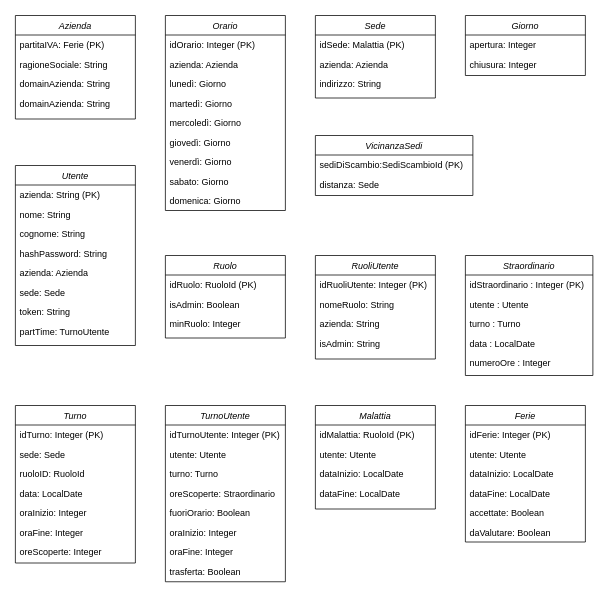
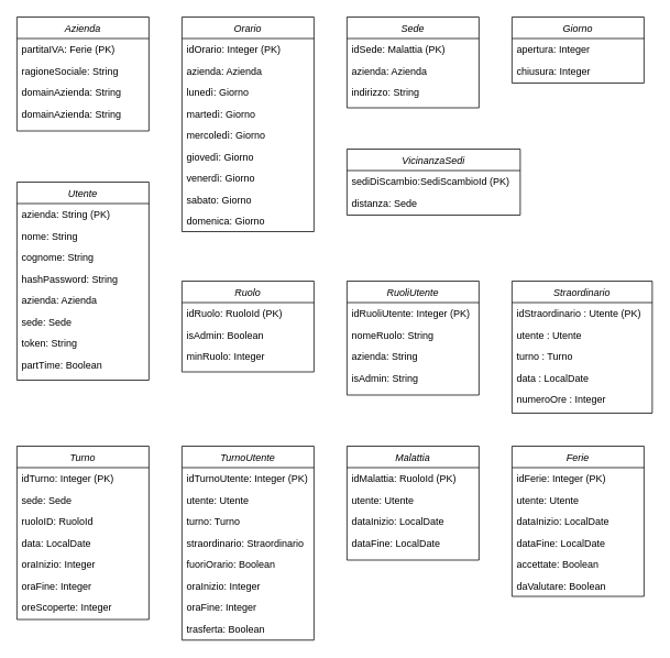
  <mxCell id="0" />
  <mxCell id="1" parent="0" />
  <mxCell id="2" value="Azienda" style="swimlane;fontStyle=2;align=center;verticalAlign=top;childLayout=stackLayout;horizontal=1;startSize=26;horizontalStack=0;resizeParent=1;resizeLast=0;collapsible=1;marginBottom=0;rounded=0;shadow=0;strokeWidth=1;" parent="1" vertex="1"><mxGeometry x="20" y="20" width="160" height="138" as="geometry"><mxRectangle x="230" y="140" width="160" height="26" as="alternateBounds" /></mxGeometry></mxCell>
  <mxCell id="3" value="partitaIVA: Ferie (PK)" style="text;align=left;verticalAlign=top;spacingLeft=4;spacingRight=4;overflow=hidden;rotatable=0;points=[[0,0.5],[1,0.5]];portConstraint=eastwest;" parent="2" vertex="1"><mxGeometry y="26" width="160" height="26" as="geometry" /></mxCell>
  <mxCell id="4" value="ragioneSociale: String" style="text;align=left;verticalAlign=top;spacingLeft=4;spacingRight=4;overflow=hidden;rotatable=0;points=[[0,0.5],[1,0.5]];portConstraint=eastwest;rounded=0;shadow=0;html=0;" parent="2" vertex="1"><mxGeometry y="52" width="160" height="26" as="geometry" /></mxCell>
  <mxCell id="5" value="domainAzienda: String" style="text;align=left;verticalAlign=top;spacingLeft=4;spacingRight=4;overflow=hidden;rotatable=0;points=[[0,0.5],[1,0.5]];portConstraint=eastwest;rounded=0;shadow=0;html=0;" parent="2" vertex="1"><mxGeometry y="78" width="160" height="26" as="geometry" /></mxCell>
  <mxCell id="6" value="domainAzienda: String" style="text;align=left;verticalAlign=top;spacingLeft=4;spacingRight=4;overflow=hidden;rotatable=0;points=[[0,0.5],[1,0.5]];portConstraint=eastwest;rounded=0;shadow=0;html=0;" vertex="1" parent="2"><mxGeometry y="104" width="160" height="26" as="geometry" /></mxCell>
  <mxCell id="7" value="Utente" style="swimlane;fontStyle=2;align=center;verticalAlign=top;childLayout=stackLayout;horizontal=1;startSize=26;horizontalStack=0;resizeParent=1;resizeLast=0;collapsible=1;marginBottom=0;rounded=0;shadow=0;strokeWidth=1;" parent="1" vertex="1"><mxGeometry x="20" y="220" width="160" height="240" as="geometry"><mxRectangle x="550" y="140" width="160" height="26" as="alternateBounds" /></mxGeometry></mxCell>
  <mxCell id="8" value="azienda: String (PK)" style="text;align=left;verticalAlign=top;spacingLeft=4;spacingRight=4;overflow=hidden;rotatable=0;points=[[0,0.5],[1,0.5]];portConstraint=eastwest;" parent="7" vertex="1"><mxGeometry y="26" width="160" height="26" as="geometry" /></mxCell>
  <mxCell id="9" value="nome: String" style="text;align=left;verticalAlign=top;spacingLeft=4;spacingRight=4;overflow=hidden;rotatable=0;points=[[0,0.5],[1,0.5]];portConstraint=eastwest;rounded=0;shadow=0;html=0;" parent="7" vertex="1"><mxGeometry y="52" width="160" height="26" as="geometry" /></mxCell>
  <mxCell id="10" value="cognome: String" style="text;align=left;verticalAlign=top;spacingLeft=4;spacingRight=4;overflow=hidden;rotatable=0;points=[[0,0.5],[1,0.5]];portConstraint=eastwest;rounded=0;shadow=0;html=0;" parent="7" vertex="1"><mxGeometry y="78" width="160" height="26" as="geometry" /></mxCell>
  <mxCell id="11" value="hashPassword: String" style="text;align=left;verticalAlign=top;spacingLeft=4;spacingRight=4;overflow=hidden;rotatable=0;points=[[0,0.5],[1,0.5]];portConstraint=eastwest;rounded=0;shadow=0;html=0;" parent="7" vertex="1"><mxGeometry y="104" width="160" height="26" as="geometry" /></mxCell>
  <mxCell id="12" value="azienda: Azienda" style="text;align=left;verticalAlign=top;spacingLeft=4;spacingRight=4;overflow=hidden;rotatable=0;points=[[0,0.5],[1,0.5]];portConstraint=eastwest;rounded=0;shadow=0;html=0;" parent="7" vertex="1"><mxGeometry y="130" width="160" height="26" as="geometry" /></mxCell>
  <mxCell id="13" value="sede: Sede" style="text;align=left;verticalAlign=top;spacingLeft=4;spacingRight=4;overflow=hidden;rotatable=0;points=[[0,0.5],[1,0.5]];portConstraint=eastwest;rounded=0;shadow=0;html=0;" vertex="1" parent="7"><mxGeometry y="156" width="160" height="26" as="geometry" /></mxCell>
  <mxCell id="14" value="token: String" style="text;align=left;verticalAlign=top;spacingLeft=4;spacingRight=4;overflow=hidden;rotatable=0;points=[[0,0.5],[1,0.5]];portConstraint=eastwest;rounded=0;shadow=0;html=0;" vertex="1" parent="7"><mxGeometry y="182" width="160" height="26" as="geometry" /></mxCell>
- <mxCell id="15" value="partTime: TurnoUtente" style="text;align=left;verticalAlign=top;spacingLeft=4;spacingRight=4;overflow=hidden;rotatable=0;points=[[0,0.5],[1,0.5]];portConstraint=eastwest;rounded=0;shadow=0;html=0;" vertex="1" parent="7"><mxGeometry y="208" width="160" height="26" as="geometry" /></mxCell>
+ <mxCell id="15" value="partTime: Boolean" style="text;align=left;verticalAlign=top;spacingLeft=4;spacingRight=4;overflow=hidden;rotatable=0;points=[[0,0.5],[1,0.5]];portConstraint=eastwest;rounded=0;shadow=0;html=0;" vertex="1" parent="7"><mxGeometry y="208" width="160" height="26" as="geometry" /></mxCell>
  <mxCell id="16" value="Sede" style="swimlane;fontStyle=2;align=center;verticalAlign=top;childLayout=stackLayout;horizontal=1;startSize=26;horizontalStack=0;resizeParent=1;resizeLast=0;collapsible=1;marginBottom=0;rounded=0;shadow=0;strokeWidth=1;" vertex="1" parent="1"><mxGeometry x="420" y="20" width="160" height="110" as="geometry"><mxRectangle x="230" y="140" width="160" height="26" as="alternateBounds" /></mxGeometry></mxCell>
  <mxCell id="17" value="idSede: Malattia (PK)" style="text;align=left;verticalAlign=top;spacingLeft=4;spacingRight=4;overflow=hidden;rotatable=0;points=[[0,0.5],[1,0.5]];portConstraint=eastwest;" vertex="1" parent="16"><mxGeometry y="26" width="160" height="26" as="geometry" /></mxCell>
  <mxCell id="18" value="azienda: Azienda" style="text;align=left;verticalAlign=top;spacingLeft=4;spacingRight=4;overflow=hidden;rotatable=0;points=[[0,0.5],[1,0.5]];portConstraint=eastwest;rounded=0;shadow=0;html=0;" vertex="1" parent="16"><mxGeometry y="52" width="160" height="26" as="geometry" /></mxCell>
  <mxCell id="19" value="indirizzo: String" style="text;align=left;verticalAlign=top;spacingLeft=4;spacingRight=4;overflow=hidden;rotatable=0;points=[[0,0.5],[1,0.5]];portConstraint=eastwest;rounded=0;shadow=0;html=0;" vertex="1" parent="16"><mxGeometry y="78" width="160" height="26" as="geometry" /></mxCell>
  <mxCell id="20" value="Orario" style="swimlane;fontStyle=2;align=center;verticalAlign=top;childLayout=stackLayout;horizontal=1;startSize=26;horizontalStack=0;resizeParent=1;resizeLast=0;collapsible=1;marginBottom=0;rounded=0;shadow=0;strokeWidth=1;" vertex="1" parent="1"><mxGeometry x="220" y="20" width="160" height="260" as="geometry"><mxRectangle x="550" y="140" width="160" height="26" as="alternateBounds" /></mxGeometry></mxCell>
  <mxCell id="21" value="idOrario: Integer (PK)" style="text;align=left;verticalAlign=top;spacingLeft=4;spacingRight=4;overflow=hidden;rotatable=0;points=[[0,0.5],[1,0.5]];portConstraint=eastwest;" vertex="1" parent="20"><mxGeometry y="26" width="160" height="26" as="geometry" /></mxCell>
  <mxCell id="22" value="azienda: Azienda" style="text;align=left;verticalAlign=top;spacingLeft=4;spacingRight=4;overflow=hidden;rotatable=0;points=[[0,0.5],[1,0.5]];portConstraint=eastwest;rounded=0;shadow=0;html=0;" vertex="1" parent="20"><mxGeometry y="52" width="160" height="26" as="geometry" /></mxCell>
  <mxCell id="23" value="lunedì: Giorno" style="text;align=left;verticalAlign=top;spacingLeft=4;spacingRight=4;overflow=hidden;rotatable=0;points=[[0,0.5],[1,0.5]];portConstraint=eastwest;rounded=0;shadow=0;html=0;" vertex="1" parent="20"><mxGeometry y="78" width="160" height="26" as="geometry" /></mxCell>
  <mxCell id="24" value="martedì: Giorno" style="text;align=left;verticalAlign=top;spacingLeft=4;spacingRight=4;overflow=hidden;rotatable=0;points=[[0,0.5],[1,0.5]];portConstraint=eastwest;rounded=0;shadow=0;html=0;" vertex="1" parent="20"><mxGeometry y="104" width="160" height="26" as="geometry" /></mxCell>
  <mxCell id="25" value="mercoledì: Giorno" style="text;align=left;verticalAlign=top;spacingLeft=4;spacingRight=4;overflow=hidden;rotatable=0;points=[[0,0.5],[1,0.5]];portConstraint=eastwest;rounded=0;shadow=0;html=0;" vertex="1" parent="20"><mxGeometry y="130" width="160" height="26" as="geometry" /></mxCell>
  <mxCell id="26" value="giovedì: Giorno" style="text;align=left;verticalAlign=top;spacingLeft=4;spacingRight=4;overflow=hidden;rotatable=0;points=[[0,0.5],[1,0.5]];portConstraint=eastwest;rounded=0;shadow=0;html=0;" vertex="1" parent="20"><mxGeometry y="156" width="160" height="26" as="geometry" /></mxCell>
  <mxCell id="27" value="venerdì: Giorno" style="text;align=left;verticalAlign=top;spacingLeft=4;spacingRight=4;overflow=hidden;rotatable=0;points=[[0,0.5],[1,0.5]];portConstraint=eastwest;rounded=0;shadow=0;html=0;" vertex="1" parent="20"><mxGeometry y="182" width="160" height="26" as="geometry" /></mxCell>
  <mxCell id="28" value="sabato: Giorno" style="text;align=left;verticalAlign=top;spacingLeft=4;spacingRight=4;overflow=hidden;rotatable=0;points=[[0,0.5],[1,0.5]];portConstraint=eastwest;rounded=0;shadow=0;html=0;" vertex="1" parent="20"><mxGeometry y="208" width="160" height="26" as="geometry" /></mxCell>
  <mxCell id="29" value="domenica: Giorno" style="text;align=left;verticalAlign=top;spacingLeft=4;spacingRight=4;overflow=hidden;rotatable=0;points=[[0,0.5],[1,0.5]];portConstraint=eastwest;rounded=0;shadow=0;html=0;" vertex="1" parent="20"><mxGeometry y="234" width="160" height="26" as="geometry" /></mxCell>
  <mxCell id="30" value="Giorno" style="swimlane;fontStyle=2;align=center;verticalAlign=top;childLayout=stackLayout;horizontal=1;startSize=26;horizontalStack=0;resizeParent=1;resizeLast=0;collapsible=1;marginBottom=0;rounded=0;shadow=0;strokeWidth=1;" vertex="1" parent="1"><mxGeometry x="620" y="20" width="160" height="80" as="geometry"><mxRectangle x="230" y="140" width="160" height="26" as="alternateBounds" /></mxGeometry></mxCell>
  <mxCell id="31" value="apertura: Integer" style="text;align=left;verticalAlign=top;spacingLeft=4;spacingRight=4;overflow=hidden;rotatable=0;points=[[0,0.5],[1,0.5]];portConstraint=eastwest;" vertex="1" parent="30"><mxGeometry y="26" width="160" height="26" as="geometry" /></mxCell>
  <mxCell id="32" value="chiusura: Integer" style="text;align=left;verticalAlign=top;spacingLeft=4;spacingRight=4;overflow=hidden;rotatable=0;points=[[0,0.5],[1,0.5]];portConstraint=eastwest;rounded=0;shadow=0;html=0;" vertex="1" parent="30"><mxGeometry y="52" width="160" height="26" as="geometry" /></mxCell>
  <mxCell id="33" value="Ruolo" style="swimlane;fontStyle=2;align=center;verticalAlign=top;childLayout=stackLayout;horizontal=1;startSize=26;horizontalStack=0;resizeParent=1;resizeLast=0;collapsible=1;marginBottom=0;rounded=0;shadow=0;strokeWidth=1;" vertex="1" parent="1"><mxGeometry x="220" y="340" width="160" height="110" as="geometry"><mxRectangle x="230" y="140" width="160" height="26" as="alternateBounds" /></mxGeometry></mxCell>
  <mxCell id="34" value="idRuolo: RuoloId (PK)" style="text;align=left;verticalAlign=top;spacingLeft=4;spacingRight=4;overflow=hidden;rotatable=0;points=[[0,0.5],[1,0.5]];portConstraint=eastwest;" vertex="1" parent="33"><mxGeometry y="26" width="160" height="26" as="geometry" /></mxCell>
  <mxCell id="35" value="isAdmin: Boolean" style="text;align=left;verticalAlign=top;spacingLeft=4;spacingRight=4;overflow=hidden;rotatable=0;points=[[0,0.5],[1,0.5]];portConstraint=eastwest;rounded=0;shadow=0;html=0;" vertex="1" parent="33"><mxGeometry y="52" width="160" height="26" as="geometry" /></mxCell>
  <mxCell id="36" value="minRuolo: Integer" style="text;align=left;verticalAlign=top;spacingLeft=4;spacingRight=4;overflow=hidden;rotatable=0;points=[[0,0.5],[1,0.5]];portConstraint=eastwest;rounded=0;shadow=0;html=0;" vertex="1" parent="33"><mxGeometry y="78" width="160" height="26" as="geometry" /></mxCell>
  <mxCell id="37" value="VicinanzaSedi" style="swimlane;fontStyle=2;align=center;verticalAlign=top;childLayout=stackLayout;horizontal=1;startSize=26;horizontalStack=0;resizeParent=1;resizeLast=0;collapsible=1;marginBottom=0;rounded=0;shadow=0;strokeWidth=1;" vertex="1" parent="1"><mxGeometry x="420" y="180" width="210" height="80" as="geometry"><mxRectangle x="230" y="140" width="160" height="26" as="alternateBounds" /></mxGeometry></mxCell>
  <mxCell id="38" value="sediDiScambio:SediScambioId (PK)" style="text;align=left;verticalAlign=top;spacingLeft=4;spacingRight=4;overflow=hidden;rotatable=0;points=[[0,0.5],[1,0.5]];portConstraint=eastwest;" vertex="1" parent="37"><mxGeometry y="26" width="210" height="26" as="geometry" /></mxCell>
  <mxCell id="39" value="distanza: Sede" style="text;align=left;verticalAlign=top;spacingLeft=4;spacingRight=4;overflow=hidden;rotatable=0;points=[[0,0.5],[1,0.5]];portConstraint=eastwest;rounded=0;shadow=0;html=0;" vertex="1" parent="37"><mxGeometry y="52" width="210" height="26" as="geometry" /></mxCell>
  <mxCell id="40" value="Turno" style="swimlane;fontStyle=2;align=center;verticalAlign=top;childLayout=stackLayout;horizontal=1;startSize=26;horizontalStack=0;resizeParent=1;resizeLast=0;collapsible=1;marginBottom=0;rounded=0;shadow=0;strokeWidth=1;" vertex="1" parent="1"><mxGeometry x="20" y="540" width="160" height="210" as="geometry"><mxRectangle x="550" y="140" width="160" height="26" as="alternateBounds" /></mxGeometry></mxCell>
  <mxCell id="41" value="idTurno: Integer (PK)" style="text;align=left;verticalAlign=top;spacingLeft=4;spacingRight=4;overflow=hidden;rotatable=0;points=[[0,0.5],[1,0.5]];portConstraint=eastwest;" vertex="1" parent="40"><mxGeometry y="26" width="160" height="26" as="geometry" /></mxCell>
  <mxCell id="42" value="sede: Sede" style="text;align=left;verticalAlign=top;spacingLeft=4;spacingRight=4;overflow=hidden;rotatable=0;points=[[0,0.5],[1,0.5]];portConstraint=eastwest;rounded=0;shadow=0;html=0;" vertex="1" parent="40"><mxGeometry y="52" width="160" height="26" as="geometry" /></mxCell>
  <mxCell id="43" value="ruoloID: RuoloId" style="text;align=left;verticalAlign=top;spacingLeft=4;spacingRight=4;overflow=hidden;rotatable=0;points=[[0,0.5],[1,0.5]];portConstraint=eastwest;rounded=0;shadow=0;html=0;" vertex="1" parent="40"><mxGeometry y="78" width="160" height="26" as="geometry" /></mxCell>
  <mxCell id="44" value="data: LocalDate" style="text;align=left;verticalAlign=top;spacingLeft=4;spacingRight=4;overflow=hidden;rotatable=0;points=[[0,0.5],[1,0.5]];portConstraint=eastwest;rounded=0;shadow=0;html=0;" vertex="1" parent="40"><mxGeometry y="104" width="160" height="26" as="geometry" /></mxCell>
  <mxCell id="45" value="oraInizio: Integer" style="text;align=left;verticalAlign=top;spacingLeft=4;spacingRight=4;overflow=hidden;rotatable=0;points=[[0,0.5],[1,0.5]];portConstraint=eastwest;rounded=0;shadow=0;html=0;" vertex="1" parent="40"><mxGeometry y="130" width="160" height="26" as="geometry" /></mxCell>
  <mxCell id="46" value="oraFine: Integer" style="text;align=left;verticalAlign=top;spacingLeft=4;spacingRight=4;overflow=hidden;rotatable=0;points=[[0,0.5],[1,0.5]];portConstraint=eastwest;rounded=0;shadow=0;html=0;" vertex="1" parent="40"><mxGeometry y="156" width="160" height="26" as="geometry" /></mxCell>
  <mxCell id="47" value="oreScoperte: Integer" style="text;align=left;verticalAlign=top;spacingLeft=4;spacingRight=4;overflow=hidden;rotatable=0;points=[[0,0.5],[1,0.5]];portConstraint=eastwest;rounded=0;shadow=0;html=0;" vertex="1" parent="40"><mxGeometry y="182" width="160" height="26" as="geometry" /></mxCell>
  <mxCell id="48" value="TurnoUtente" style="swimlane;fontStyle=2;align=center;verticalAlign=top;childLayout=stackLayout;horizontal=1;startSize=26;horizontalStack=0;resizeParent=1;resizeLast=0;collapsible=1;marginBottom=0;rounded=0;shadow=0;strokeWidth=1;" vertex="1" parent="1"><mxGeometry x="220" y="540" width="160" height="235" as="geometry"><mxRectangle x="550" y="140" width="160" height="26" as="alternateBounds" /></mxGeometry></mxCell>
  <mxCell id="49" value="idTurnoUtente: Integer (PK)" style="text;align=left;verticalAlign=top;spacingLeft=4;spacingRight=4;overflow=hidden;rotatable=0;points=[[0,0.5],[1,0.5]];portConstraint=eastwest;" vertex="1" parent="48"><mxGeometry y="26" width="160" height="26" as="geometry" /></mxCell>
  <mxCell id="50" value="utente: Utente" style="text;align=left;verticalAlign=top;spacingLeft=4;spacingRight=4;overflow=hidden;rotatable=0;points=[[0,0.5],[1,0.5]];portConstraint=eastwest;rounded=0;shadow=0;html=0;" vertex="1" parent="48"><mxGeometry y="52" width="160" height="26" as="geometry" /></mxCell>
  <mxCell id="51" value="turno: Turno" style="text;align=left;verticalAlign=top;spacingLeft=4;spacingRight=4;overflow=hidden;rotatable=0;points=[[0,0.5],[1,0.5]];portConstraint=eastwest;rounded=0;shadow=0;html=0;" vertex="1" parent="48"><mxGeometry y="78" width="160" height="26" as="geometry" /></mxCell>
- <mxCell id="52" value="oreScoperte: Straordinario" style="text;align=left;verticalAlign=top;spacingLeft=4;spacingRight=4;overflow=hidden;rotatable=0;points=[[0,0.5],[1,0.5]];portConstraint=eastwest;rounded=0;shadow=0;html=0;" vertex="1" parent="48"><mxGeometry y="104" width="160" height="26" as="geometry" /></mxCell>
+ <mxCell id="52" value="straordinario: Straordinario" style="text;align=left;verticalAlign=top;spacingLeft=4;spacingRight=4;overflow=hidden;rotatable=0;points=[[0,0.5],[1,0.5]];portConstraint=eastwest;rounded=0;shadow=0;html=0;" vertex="1" parent="48"><mxGeometry y="104" width="160" height="26" as="geometry" /></mxCell>
  <mxCell id="53" value="fuoriOrario: Boolean" style="text;align=left;verticalAlign=top;spacingLeft=4;spacingRight=4;overflow=hidden;rotatable=0;points=[[0,0.5],[1,0.5]];portConstraint=eastwest;rounded=0;shadow=0;html=0;" vertex="1" parent="48"><mxGeometry y="130" width="160" height="26" as="geometry" /></mxCell>
  <mxCell id="54" value="oraInizio: Integer" style="text;align=left;verticalAlign=top;spacingLeft=4;spacingRight=4;overflow=hidden;rotatable=0;points=[[0,0.5],[1,0.5]];portConstraint=eastwest;rounded=0;shadow=0;html=0;" vertex="1" parent="48"><mxGeometry y="156" width="160" height="26" as="geometry" /></mxCell>
  <mxCell id="55" value="oraFine: Integer" style="text;align=left;verticalAlign=top;spacingLeft=4;spacingRight=4;overflow=hidden;rotatable=0;points=[[0,0.5],[1,0.5]];portConstraint=eastwest;rounded=0;shadow=0;html=0;" vertex="1" parent="48"><mxGeometry y="182" width="160" height="26" as="geometry" /></mxCell>
  <mxCell id="56" value="trasferta: Boolean" style="text;align=left;verticalAlign=top;spacingLeft=4;spacingRight=4;overflow=hidden;rotatable=0;points=[[0,0.5],[1,0.5]];portConstraint=eastwest;rounded=0;shadow=0;html=0;" vertex="1" parent="48"><mxGeometry y="208" width="160" height="26" as="geometry" /></mxCell>
  <mxCell id="57" value="Straordinario" style="swimlane;fontStyle=2;align=center;verticalAlign=top;childLayout=stackLayout;horizontal=1;startSize=26;horizontalStack=0;resizeParent=1;resizeLast=0;collapsible=1;marginBottom=0;rounded=0;shadow=0;strokeWidth=1;" vertex="1" parent="1"><mxGeometry x="620" y="340" width="170" height="160" as="geometry"><mxRectangle x="230" y="140" width="160" height="26" as="alternateBounds" /></mxGeometry></mxCell>
- <mxCell id="58" value="idStraordinario : Integer (PK)" style="text;align=left;verticalAlign=top;spacingLeft=4;spacingRight=4;overflow=hidden;rotatable=0;points=[[0,0.5],[1,0.5]];portConstraint=eastwest;" vertex="1" parent="57"><mxGeometry y="26" width="170" height="26" as="geometry" /></mxCell>
+ <mxCell id="58" value="idStraordinario : Utente (PK)" style="text;align=left;verticalAlign=top;spacingLeft=4;spacingRight=4;overflow=hidden;rotatable=0;points=[[0,0.5],[1,0.5]];portConstraint=eastwest;" vertex="1" parent="57"><mxGeometry y="26" width="170" height="26" as="geometry" /></mxCell>
  <mxCell id="59" value="utente : Utente" style="text;align=left;verticalAlign=top;spacingLeft=4;spacingRight=4;overflow=hidden;rotatable=0;points=[[0,0.5],[1,0.5]];portConstraint=eastwest;rounded=0;shadow=0;html=0;" vertex="1" parent="57"><mxGeometry y="52" width="170" height="26" as="geometry" /></mxCell>
  <mxCell id="60" value="turno : Turno" style="text;align=left;verticalAlign=top;spacingLeft=4;spacingRight=4;overflow=hidden;rotatable=0;points=[[0,0.5],[1,0.5]];portConstraint=eastwest;rounded=0;shadow=0;html=0;" vertex="1" parent="57"><mxGeometry y="78" width="170" height="26" as="geometry" /></mxCell>
  <mxCell id="61" value="data : LocalDate" style="text;align=left;verticalAlign=top;spacingLeft=4;spacingRight=4;overflow=hidden;rotatable=0;points=[[0,0.5],[1,0.5]];portConstraint=eastwest;rounded=0;shadow=0;html=0;" vertex="1" parent="57"><mxGeometry y="104" width="170" height="26" as="geometry" /></mxCell>
  <mxCell id="62" value="numeroOre : Integer" style="text;align=left;verticalAlign=top;spacingLeft=4;spacingRight=4;overflow=hidden;rotatable=0;points=[[0,0.5],[1,0.5]];portConstraint=eastwest;rounded=0;shadow=0;html=0;" vertex="1" parent="57"><mxGeometry y="130" width="170" height="26" as="geometry" /></mxCell>
  <mxCell id="63" value="RuoliUtente" style="swimlane;fontStyle=2;align=center;verticalAlign=top;childLayout=stackLayout;horizontal=1;startSize=26;horizontalStack=0;resizeParent=1;resizeLast=0;collapsible=1;marginBottom=0;rounded=0;shadow=0;strokeWidth=1;" vertex="1" parent="1"><mxGeometry x="420" y="340" width="160" height="138" as="geometry"><mxRectangle x="230" y="140" width="160" height="26" as="alternateBounds" /></mxGeometry></mxCell>
  <mxCell id="64" value="idRuoliUtente: Integer (PK)" style="text;align=left;verticalAlign=top;spacingLeft=4;spacingRight=4;overflow=hidden;rotatable=0;points=[[0,0.5],[1,0.5]];portConstraint=eastwest;" vertex="1" parent="63"><mxGeometry y="26" width="160" height="26" as="geometry" /></mxCell>
  <mxCell id="65" value="nomeRuolo: String" style="text;align=left;verticalAlign=top;spacingLeft=4;spacingRight=4;overflow=hidden;rotatable=0;points=[[0,0.5],[1,0.5]];portConstraint=eastwest;rounded=0;shadow=0;html=0;" vertex="1" parent="63"><mxGeometry y="52" width="160" height="26" as="geometry" /></mxCell>
  <mxCell id="66" value="azienda: String" style="text;align=left;verticalAlign=top;spacingLeft=4;spacingRight=4;overflow=hidden;rotatable=0;points=[[0,0.5],[1,0.5]];portConstraint=eastwest;rounded=0;shadow=0;html=0;" vertex="1" parent="63"><mxGeometry y="78" width="160" height="26" as="geometry" /></mxCell>
  <mxCell id="67" value="isAdmin: String" style="text;align=left;verticalAlign=top;spacingLeft=4;spacingRight=4;overflow=hidden;rotatable=0;points=[[0,0.5],[1,0.5]];portConstraint=eastwest;rounded=0;shadow=0;html=0;" vertex="1" parent="63"><mxGeometry y="104" width="160" height="26" as="geometry" /></mxCell>
  <mxCell id="68" value="Malattia" style="swimlane;fontStyle=2;align=center;verticalAlign=top;childLayout=stackLayout;horizontal=1;startSize=26;horizontalStack=0;resizeParent=1;resizeLast=0;collapsible=1;marginBottom=0;rounded=0;shadow=0;strokeWidth=1;" vertex="1" parent="1"><mxGeometry x="420" y="540" width="160" height="138" as="geometry"><mxRectangle x="230" y="140" width="160" height="26" as="alternateBounds" /></mxGeometry></mxCell>
  <mxCell id="69" value="idMalattia: RuoloId (PK)" style="text;align=left;verticalAlign=top;spacingLeft=4;spacingRight=4;overflow=hidden;rotatable=0;points=[[0,0.5],[1,0.5]];portConstraint=eastwest;" vertex="1" parent="68"><mxGeometry y="26" width="160" height="26" as="geometry" /></mxCell>
  <mxCell id="70" value="utente: Utente" style="text;align=left;verticalAlign=top;spacingLeft=4;spacingRight=4;overflow=hidden;rotatable=0;points=[[0,0.5],[1,0.5]];portConstraint=eastwest;rounded=0;shadow=0;html=0;" vertex="1" parent="68"><mxGeometry y="52" width="160" height="26" as="geometry" /></mxCell>
  <mxCell id="71" value="dataInizio: LocalDate" style="text;align=left;verticalAlign=top;spacingLeft=4;spacingRight=4;overflow=hidden;rotatable=0;points=[[0,0.5],[1,0.5]];portConstraint=eastwest;rounded=0;shadow=0;html=0;" vertex="1" parent="68"><mxGeometry y="78" width="160" height="26" as="geometry" /></mxCell>
  <mxCell id="72" value="dataFine: LocalDate" style="text;align=left;verticalAlign=top;spacingLeft=4;spacingRight=4;overflow=hidden;rotatable=0;points=[[0,0.5],[1,0.5]];portConstraint=eastwest;rounded=0;shadow=0;html=0;" vertex="1" parent="68"><mxGeometry y="104" width="160" height="26" as="geometry" /></mxCell>
  <mxCell id="73" value="Ferie" style="swimlane;fontStyle=2;align=center;verticalAlign=top;childLayout=stackLayout;horizontal=1;startSize=26;horizontalStack=0;resizeParent=1;resizeLast=0;collapsible=1;marginBottom=0;rounded=0;shadow=0;strokeWidth=1;" vertex="1" parent="1"><mxGeometry x="620" y="540" width="160" height="182" as="geometry"><mxRectangle x="550" y="140" width="160" height="26" as="alternateBounds" /></mxGeometry></mxCell>
  <mxCell id="74" value="idFerie: Integer (PK)" style="text;align=left;verticalAlign=top;spacingLeft=4;spacingRight=4;overflow=hidden;rotatable=0;points=[[0,0.5],[1,0.5]];portConstraint=eastwest;" vertex="1" parent="73"><mxGeometry y="26" width="160" height="26" as="geometry" /></mxCell>
  <mxCell id="75" value="utente: Utente" style="text;align=left;verticalAlign=top;spacingLeft=4;spacingRight=4;overflow=hidden;rotatable=0;points=[[0,0.5],[1,0.5]];portConstraint=eastwest;rounded=0;shadow=0;html=0;" vertex="1" parent="73"><mxGeometry y="52" width="160" height="26" as="geometry" /></mxCell>
  <mxCell id="76" value="dataInizio: LocalDate" style="text;align=left;verticalAlign=top;spacingLeft=4;spacingRight=4;overflow=hidden;rotatable=0;points=[[0,0.5],[1,0.5]];portConstraint=eastwest;rounded=0;shadow=0;html=0;" vertex="1" parent="73"><mxGeometry y="78" width="160" height="26" as="geometry" /></mxCell>
  <mxCell id="77" value="dataFine: LocalDate" style="text;align=left;verticalAlign=top;spacingLeft=4;spacingRight=4;overflow=hidden;rotatable=0;points=[[0,0.5],[1,0.5]];portConstraint=eastwest;rounded=0;shadow=0;html=0;" vertex="1" parent="73"><mxGeometry y="104" width="160" height="26" as="geometry" /></mxCell>
  <mxCell id="78" value="accettate: Boolean" style="text;align=left;verticalAlign=top;spacingLeft=4;spacingRight=4;overflow=hidden;rotatable=0;points=[[0,0.5],[1,0.5]];portConstraint=eastwest;rounded=0;shadow=0;html=0;" vertex="1" parent="73"><mxGeometry y="130" width="160" height="26" as="geometry" /></mxCell>
  <mxCell id="79" value="daValutare: Boolean" style="text;align=left;verticalAlign=top;spacingLeft=4;spacingRight=4;overflow=hidden;rotatable=0;points=[[0,0.5],[1,0.5]];portConstraint=eastwest;rounded=0;shadow=0;html=0;" vertex="1" parent="73"><mxGeometry y="156" width="160" height="26" as="geometry" /></mxCell>
